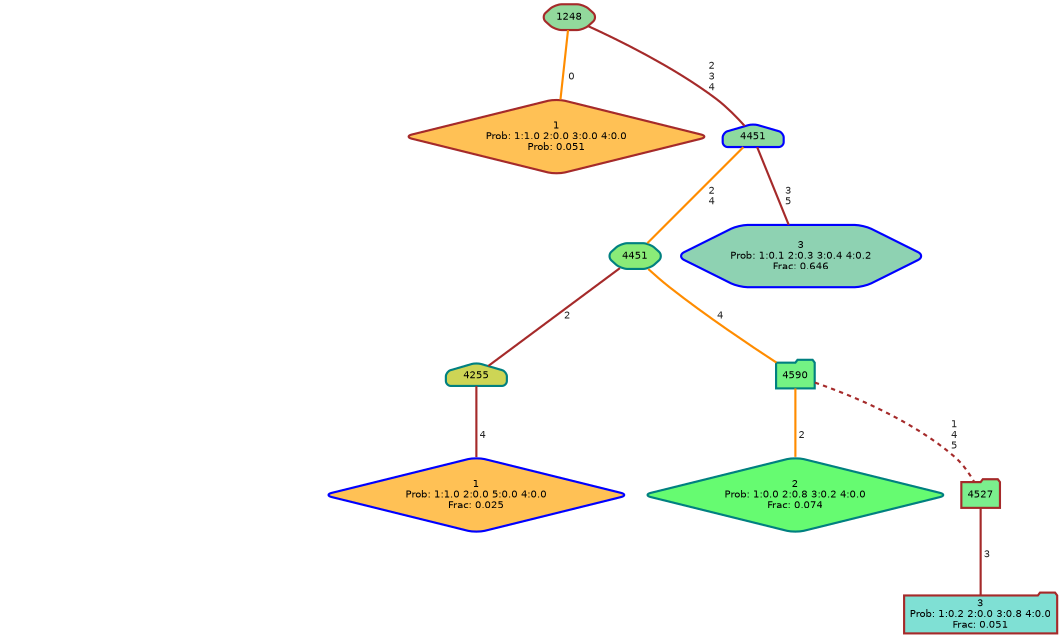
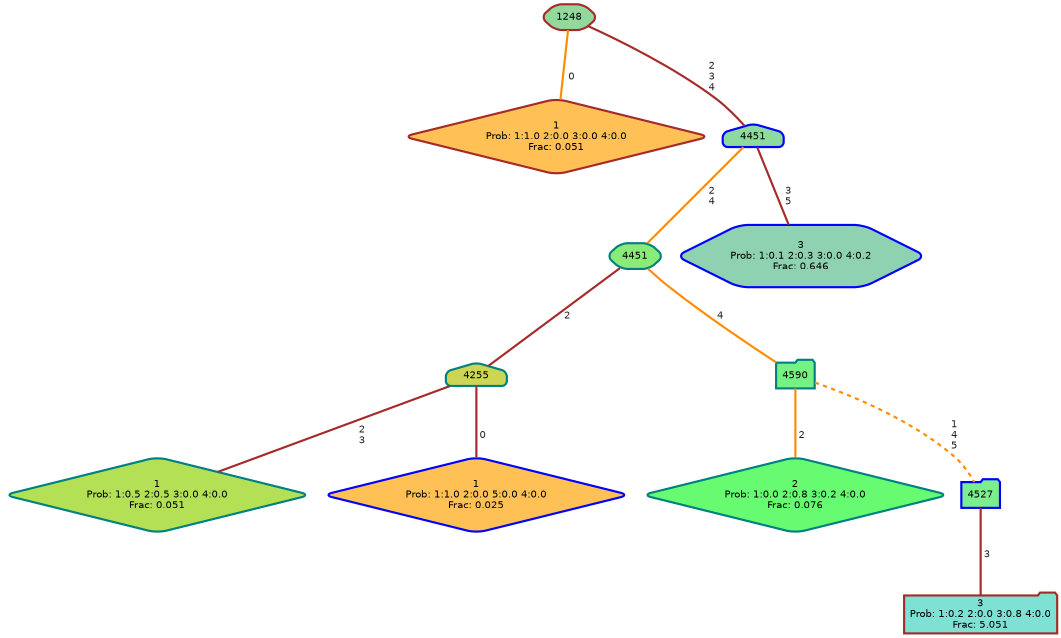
  graph {
    ranksep="0 equally"
    splines=straight
    node [color=teal fillcolor="#ffc155" fontcolor=black fontname=helvetica penwidth=3 shape=diamond style="filled, rounded"]
    edge [color=brown fontcolor=grey14 fontname=helvetica fontweight=bold penwidth=3 style=bold]
-   n1 [color=brown label="1\nProb: 1:1.0 2:0.0 3:0.0 4:0.0\nProb: 0.051"]
+   n1 [color=brown label="1\nProb: 1:1.0 2:0.0 3:0.0 4:0.0\nFrac: 0.051"]
    n2 [color=brown fillcolor="#92d99c" label=1248 shape=hexagon]
    n3 [color=blue fillcolor="#8dda9f" label=4451 shape=house]
    n4 [fillcolor="#8aeb78" label=4451 shape=hexagon]
-   n5 [color=blue fillcolor="#8ed2b2" label="3\nProb: 1:0.1 2:0.3 3:0.4 4:0.2\nFrac: 0.646" shape=hexagon]
+   n5 [color=blue fillcolor="#8ed2b2" label="3\nProb: 1:0.1 2:0.3 3:0.0 4:0.2\nFrac: 0.646" shape=hexagon]
+   n6 [fillcolor="#b4e055" label="1\nProb: 1:0.5 2:0.5 3:0.0 4:0.0\nFrac: 0.051"]
    n7 [fillcolor="#cdd555" label=4255 shape=house]
    n8 [color=blue label="1\nProb: 1:1.0 2:0.0 5:0.0 4:0.0\nFrac: 0.025"]
    n9 [fillcolor="#74f284" label=4590 shape=folder]
-   n10 [fillcolor="#66fb71" label="2\nProb: 1:0.0 2:0.8 3:0.2 4:0.0\nFrac: 0.074"]
-   n11 [color=brown fillcolor="#7bee8d" label=4527 shape=folder]
-   n12 [color=brown fillcolor="#7fe0d4" label="3\nProb: 1:0.2 2:0.0 3:0.8 4:0.0\nFrac: 0.051" shape=folder]
+   n10 [fillcolor="#66fb71" label="2\nProb: 1:0.0 2:0.8 3:0.2 4:0.0\nFrac: 0.076"]
+   n11 [color=blue fillcolor="#7bee8d" label=4527 shape=folder]
+   n12 [color=brown fillcolor="#7fe0d4" label="3\nProb: 1:0.2 2:0.0 3:0.8 4:0.0\nFrac: 5.051" shape=folder]
    subgraph sub_1 {
      rank=same
    }
    n2 -- n1 [color=darkorange label=" 0"]
    n2 -- n3 [label=" 2\n 3\n 4" style=solid]
    n3 -- n4 [color=darkorange label=" 2\n 4" style=solid]
    n3 -- n5 [label=" 3\n 5"]
    n4 -- n7 [label=" 2" style=solid]
    n4 -- n9 [color=darkorange label=" 4"]
-   n7 -- n8 [label=" 4"]
+   n7 -- n6 [label=" 2\n 3"]
+   n7 -- n8 [label=" 0"]
    n9 -- n10 [color=darkorange label=" 2"]
-   n9 -- n11 [label=" 1\n 4\n 5" style=dashed]
+   n9 -- n11 [color=darkorange label=" 1\n 4\n 5" style=dashed]
    n11 -- n12 [label=" 3"]
  }
